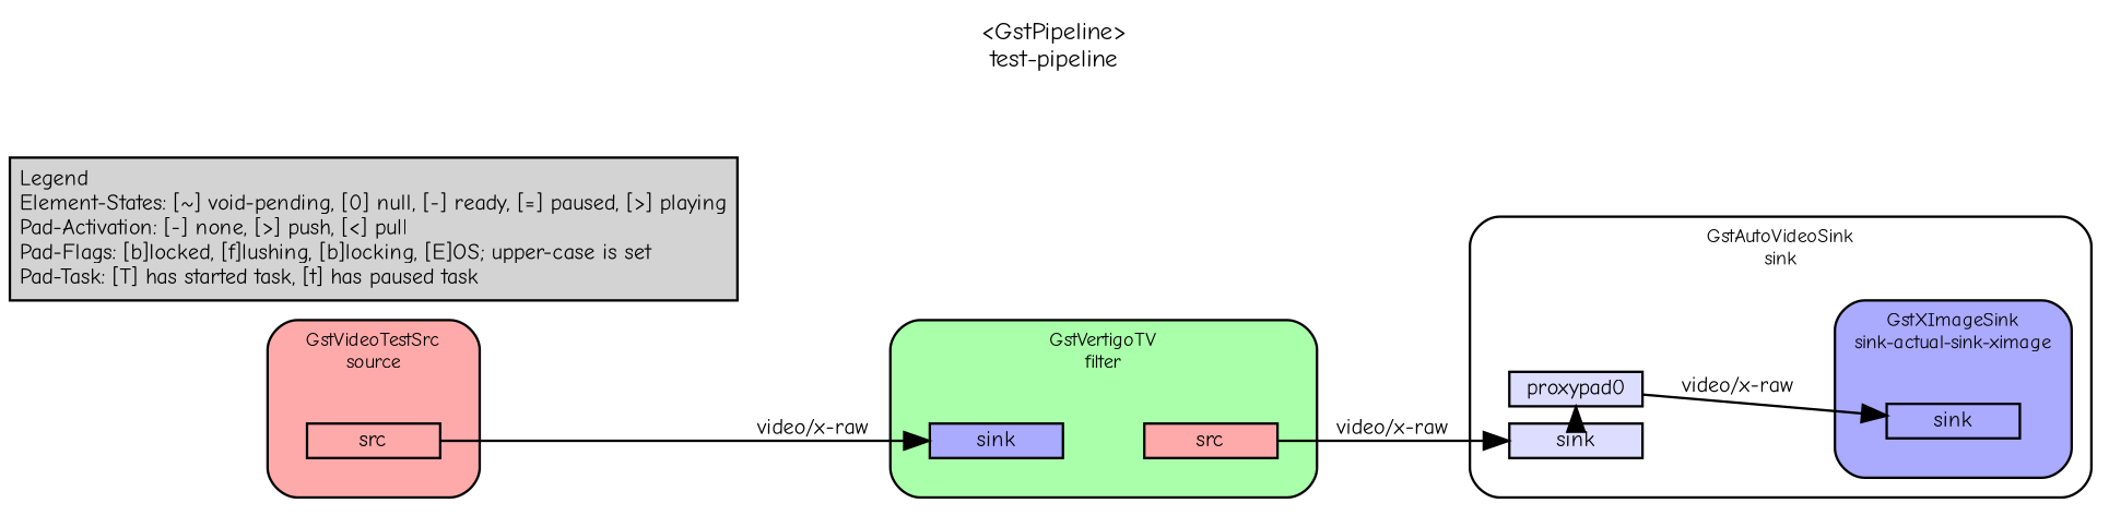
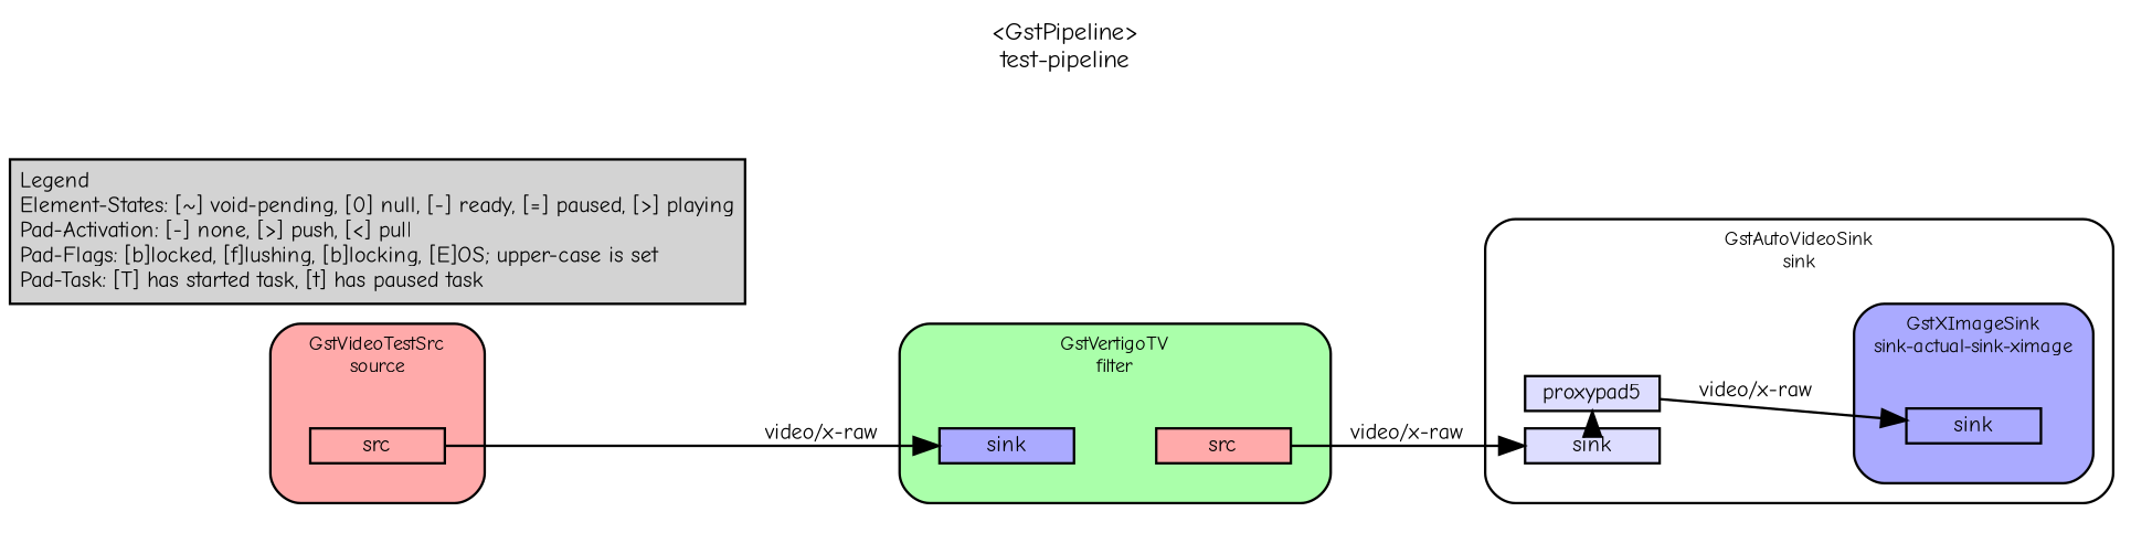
  digraph {
    fontname="Comic Neue"
    fontsize=10
    label="<GstPipeline>\ntest-pipeline"
    labelloc=t
    nodesep=.1
    rankdir=LR
    ranksep=.2
    node [color=black fillcolor="#ddddff" fontname="Comic Neue" fontsize=9 margin="0.0,0.0" shape=box style="filled,solid"]
    edge [fontname="Comic Neue" fontsize=9 labelfontsize=6]
-   n1 [height=0.2 label=proxypad0]
+   n1 [height=0.2 label=proxypad5]
    n2 [height=0.2 label=sink]
    n3 [fillcolor="#aaaaff" height=0.2 label=sink]
    n4 [fillcolor="#aaaaff" height=0.2 label=sink]
    n5 [fillcolor="#ffaaaa" height=0.2 label=src]
    n6 [fillcolor="#ffaaaa" height=0.2 label=src]
    n7 [label="Legend\lElement-States: [~] void-pending, [0] null, [-] ready, [=] paused, [>] playing\lPad-Activation: [-] none, [>] push, [<] pull\lPad-Flags: [b]locked, [f]lushing, [b]locking, [E]OS; upper-case is set\lPad-Task: [T] has started task, [t] has paused task\l" margin="0.05,0.05" style=filled color="" fillcolor=""]
    subgraph cluster_1 {
      color=black
      fillcolor="#ffffff"
      fontsize=8
      label="GstAutoVideoSink\nsink"
      style="filled,rounded"
      subgraph cluster_2 {
        color=black
        fillcolor="#ffffff"
        fontsize=8
        label=""
        style=invis
        n1
        n2
      }
      subgraph cluster_3 {
        color=black
        fillcolor="#aaaaff"
        fontsize=8
        label="GstXImageSink\nsink-actual-sink-ximage"
        style="filled,rounded"
        subgraph cluster_4 {
          color=black
          fillcolor="#aaaaff"
          fontsize=8
          label=""
          style=invis
          n3
        }
      }
    }
    subgraph cluster_5 {
      color=black
      fillcolor="#aaffaa"
      fontsize=8
      label="GstVertigoTV\nfilter"
      style="filled,rounded"
      subgraph cluster_6 {
        color=black
        fillcolor="#aaffaa"
        fontsize=8
        label=""
        style=invis
        n4
      }
      subgraph cluster_7 {
        color=black
        fillcolor="#aaffaa"
        fontsize=8
        label=""
        style=invis
        n5
      }
    }
    subgraph cluster_8 {
      color=black
      fillcolor="#ffaaaa"
      fontsize=8
      label="GstVideoTestSrc\nsource"
      style="filled,rounded"
      subgraph cluster_9 {
        color=black
        fillcolor="#ffaaaa"
        fontsize=8
        label=""
        style=invis
        n6
      }
    }
    n1 -> n3 [label="video/x-raw"]
    n2 -> n1 [minlen=0 style=dashed]
    n4 -> n5 [style=invis]
    n5 -> n2 [label="video/x-raw"]
    n6 -> n4 [label="video/x-raw"]
  }
